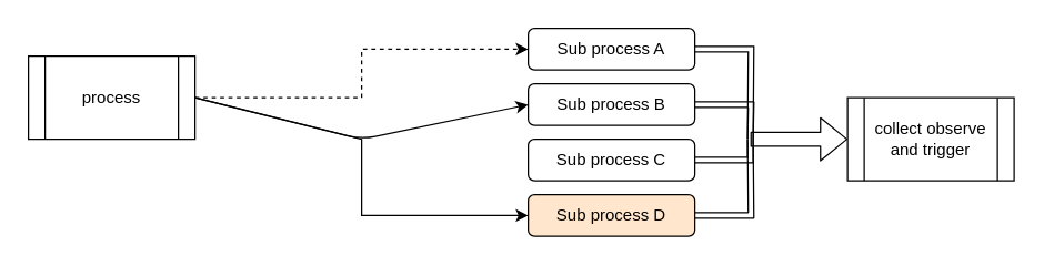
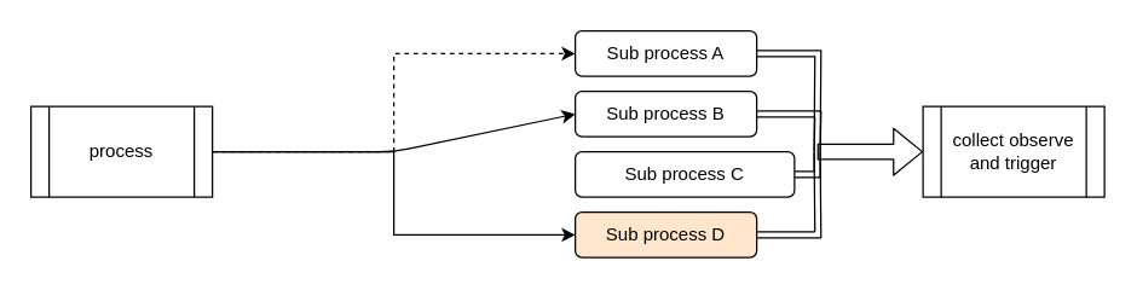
  <mxCell id="0" />
  <mxCell id="1" parent="0" />
  <mxCell id="2" style="edgeStyle=orthogonalEdgeStyle;rounded=0;orthogonalLoop=1;jettySize=auto;html=1;entryX=0;entryY=0.5;entryDx=0;entryDy=0;dashed=1;" parent="1" source="3" target="5" edge="1"><mxGeometry relative="1" as="geometry" /></mxCell>
- <mxCell id="3" value="process" style="shape=process;whiteSpace=wrap;html=1;backgroundOutline=1;" parent="1" vertex="1"><mxGeometry x="20" y="40" width="120" height="60" as="geometry" /></mxCell>
+ <mxCell id="3" value="process" style="shape=process;whiteSpace=wrap;html=1;backgroundOutline=1;" parent="1" vertex="1"><mxGeometry x="20" y="70" width="120" height="60" as="geometry" /></mxCell>
  <mxCell id="4" style="edgeStyle=orthogonalEdgeStyle;rounded=0;orthogonalLoop=1;jettySize=auto;html=1;exitX=1;exitY=0.5;exitDx=0;exitDy=0;shape=link;" parent="1" source="5" edge="1"><mxGeometry relative="1" as="geometry"><mxPoint x="540" y="100" as="targetPoint" /></mxGeometry></mxCell>
  <mxCell id="5" value="Sub process A" style="rounded=1;whiteSpace=wrap;html=1;" parent="1" vertex="1"><mxGeometry x="380" y="20" width="120" height="30" as="geometry" /></mxCell>
  <mxCell id="6" style="edgeStyle=orthogonalEdgeStyle;rounded=0;orthogonalLoop=1;jettySize=auto;html=1;exitX=1;exitY=0.5;exitDx=0;exitDy=0;shape=link;" parent="1" source="7" edge="1"><mxGeometry relative="1" as="geometry"><mxPoint x="540" y="100" as="targetPoint" /></mxGeometry></mxCell>
  <mxCell id="7" value="Sub process B" style="rounded=1;whiteSpace=wrap;html=1;" parent="1" vertex="1"><mxGeometry x="380" y="60" width="120" height="30" as="geometry" /></mxCell>
  <mxCell id="8" style="edgeStyle=orthogonalEdgeStyle;rounded=0;orthogonalLoop=1;jettySize=auto;html=1;exitX=1;exitY=0.5;exitDx=0;exitDy=0;shape=link;" parent="1" source="9" edge="1"><mxGeometry relative="1" as="geometry"><mxPoint x="540" y="100" as="targetPoint" /><Array as="points"><mxPoint x="540" y="115" /></Array></mxGeometry></mxCell>
- <mxCell id="9" value="Sub process C" style="rounded=1;whiteSpace=wrap;html=1;" parent="1" vertex="1"><mxGeometry x="380" y="100" width="120" height="30" as="geometry" /></mxCell>
+ <mxCell id="9" value="Sub process C" style="rounded=1;whiteSpace=wrap;html=1;" parent="1" vertex="1"><mxGeometry x="380" y="100" width="145" height="30" as="geometry" /></mxCell>
  <mxCell id="10" style="edgeStyle=orthogonalEdgeStyle;rounded=0;orthogonalLoop=1;jettySize=auto;html=1;exitX=1;exitY=0.5;exitDx=0;exitDy=0;shape=link;" parent="1" source="11" edge="1"><mxGeometry relative="1" as="geometry"><mxPoint x="540" y="100" as="targetPoint" /></mxGeometry></mxCell>
  <mxCell id="11" value="Sub process D" style="rounded=1;whiteSpace=wrap;html=1;fillColor=#ffe6cc;" parent="1" vertex="1"><mxGeometry x="380" y="140" width="120" height="30" as="geometry" /></mxCell>
  <mxCell id="12" value="" style="endArrow=classic;html=1;exitX=1;exitY=0.5;exitDx=0;exitDy=0;entryX=0;entryY=0.5;entryDx=0;entryDy=0;" parent="1" source="3" target="7" edge="1"><mxGeometry width="50" height="50" relative="1" as="geometry"><mxPoint x="370" y="340" as="sourcePoint" /><mxPoint x="420" y="290" as="targetPoint" /><Array as="points"><mxPoint x="260" y="100" /></Array></mxGeometry></mxCell>
  <mxCell id="13" value="" style="endArrow=classic;html=1;exitX=1;exitY=0.5;exitDx=0;exitDy=0;entryX=0;entryY=0.5;entryDx=0;entryDy=0;rounded=0;" parent="1" source="3" target="11" edge="1"><mxGeometry width="50" height="50" relative="1" as="geometry"><mxPoint x="370" y="340" as="sourcePoint" /><mxPoint x="420" y="290" as="targetPoint" /><Array as="points"><mxPoint x="260" y="100" /><mxPoint x="260" y="155" /></Array></mxGeometry></mxCell>
  <mxCell id="14" value="collect observe and trigger" style="shape=process;whiteSpace=wrap;html=1;backgroundOutline=1;" parent="1" vertex="1"><mxGeometry x="610" y="70" width="120" height="60" as="geometry" /></mxCell>
  <mxCell id="15" value="" style="endArrow=classic;html=1;entryX=0;entryY=0.5;entryDx=0;entryDy=0;shape=flexArrow;" parent="1" target="14" edge="1"><mxGeometry width="50" height="50" relative="1" as="geometry"><mxPoint x="540" y="100" as="sourcePoint" /><mxPoint x="420" y="290" as="targetPoint" /></mxGeometry></mxCell>
